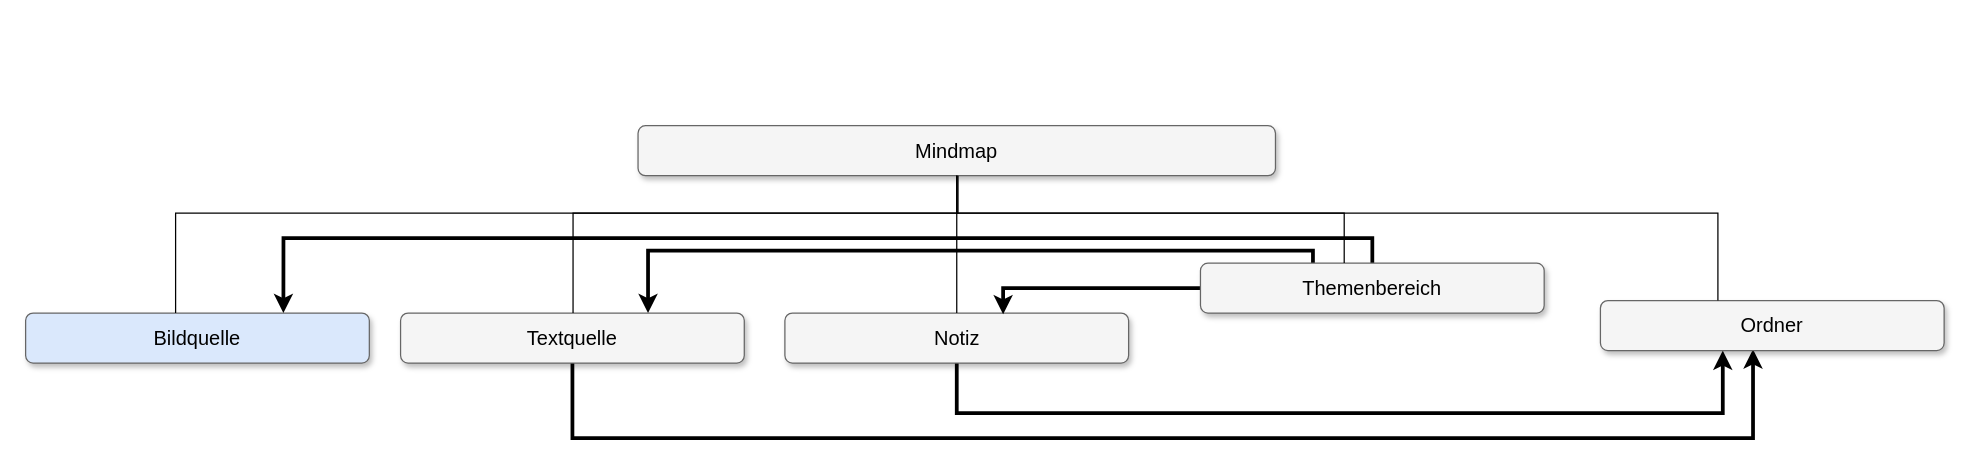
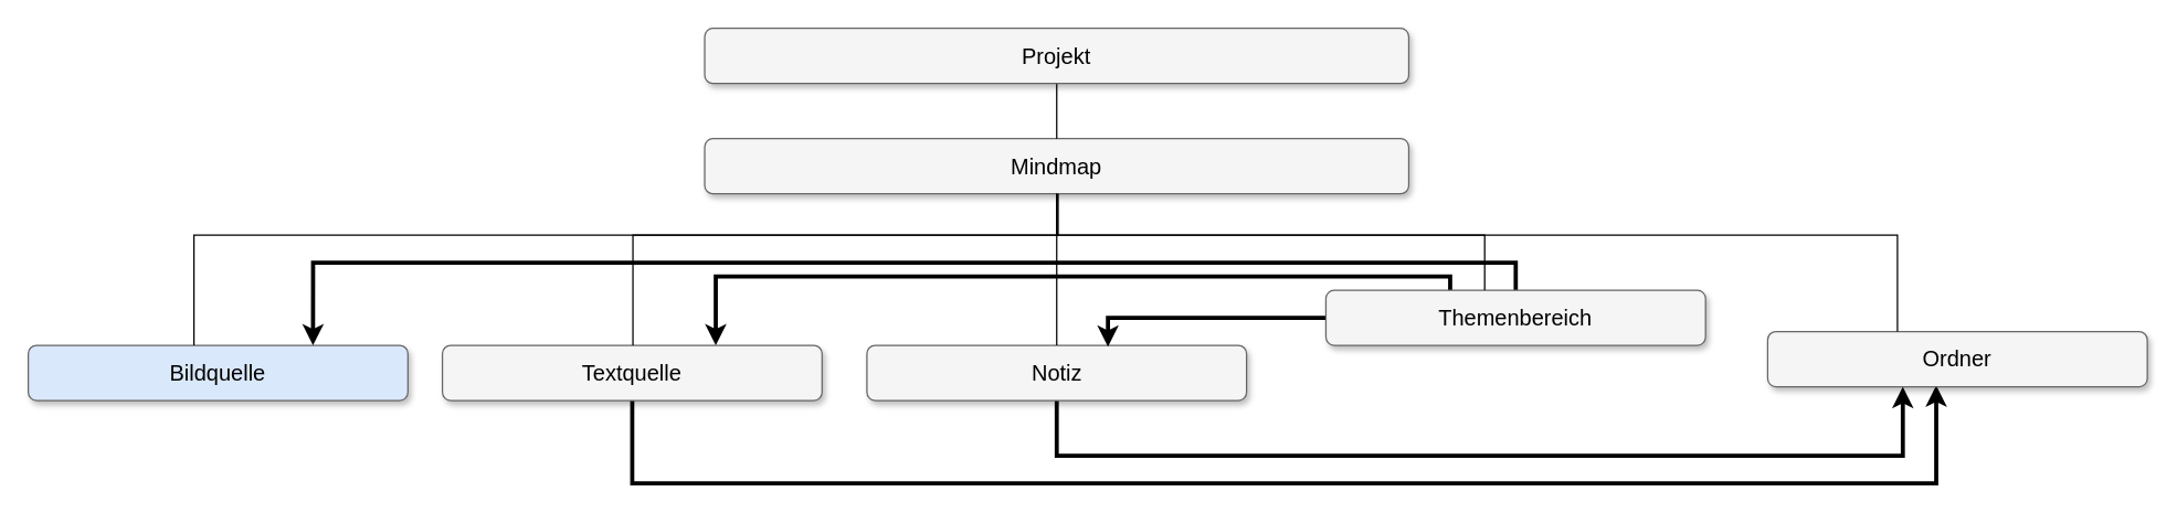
  <mxCell id="0" style=";html=1;" />
  <mxCell id="1" style=";html=1;" parent="0" />
  <mxCell id="2" value="Mindmap" style="whiteSpace=wrap;html=1;rounded=1;shadow=1;strokeWidth=1;fontSize=16;align=center;fillColor=#f5f5f5;strokeColor=#666666;" parent="1" vertex="1"><mxGeometry x="510" y="100" width="510" height="40" as="geometry" /></mxCell>
  <mxCell id="3" style="edgeStyle=orthogonalEdgeStyle;rounded=0;orthogonalLoop=1;jettySize=auto;html=1;entryX=0.444;entryY=0.975;entryDx=0;entryDy=0;entryPerimeter=0;endArrow=classic;endFill=1;strokeWidth=3;" edge="1" parent="1" source="4" target="12"><mxGeometry relative="1" as="geometry"><Array as="points"><mxPoint x="458" y="350" /><mxPoint x="1402" y="350" /></Array></mxGeometry></mxCell>
  <mxCell id="4" value="Textquelle" style="whiteSpace=wrap;html=1;rounded=1;shadow=1;strokeWidth=1;fontSize=16;align=center;fillColor=#f5f5f5;strokeColor=#666666;" parent="1" vertex="1"><mxGeometry x="320" y="250" width="275" height="40" as="geometry" /></mxCell>
  <mxCell id="5" style="edgeStyle=orthogonalEdgeStyle;rounded=0;orthogonalLoop=1;jettySize=auto;html=1;entryX=0.356;entryY=1;entryDx=0;entryDy=0;entryPerimeter=0;endArrow=classic;endFill=1;strokeWidth=3;" edge="1" parent="1" source="6" target="12"><mxGeometry relative="1" as="geometry"><Array as="points"><mxPoint x="765" y="330" /><mxPoint x="1378" y="330" /></Array></mxGeometry></mxCell>
  <mxCell id="6" value="Notiz" style="whiteSpace=wrap;html=1;rounded=1;shadow=1;strokeWidth=1;fontSize=16;align=center;fillColor=#f5f5f5;strokeColor=#666666;" parent="1" vertex="1"><mxGeometry x="627.5" y="250" width="275" height="40" as="geometry" /></mxCell>
  <mxCell id="7" value="Bildquelle" style="whiteSpace=wrap;html=1;rounded=1;shadow=1;strokeWidth=1;fontSize=16;align=center;fillColor=#dae8fc;strokeColor=#666666;" parent="1" vertex="1"><mxGeometry x="20" y="250" width="275" height="40" as="geometry" /></mxCell>
  <mxCell id="8" style="edgeStyle=orthogonalEdgeStyle;rounded=0;orthogonalLoop=1;jettySize=auto;html=1;entryX=0.75;entryY=0;entryDx=0;entryDy=0;endArrow=classic;endFill=1;strokeWidth=3;" edge="1" parent="1" source="11" target="7"><mxGeometry relative="1" as="geometry"><Array as="points"><mxPoint x="1098" y="190" /><mxPoint x="226" y="190" /></Array></mxGeometry></mxCell>
  <mxCell id="9" style="edgeStyle=orthogonalEdgeStyle;rounded=0;orthogonalLoop=1;jettySize=auto;html=1;entryX=0.72;entryY=0;entryDx=0;entryDy=0;endArrow=classic;endFill=1;strokeWidth=3;entryPerimeter=0;" edge="1" parent="1" source="11" target="4"><mxGeometry relative="1" as="geometry"><Array as="points"><mxPoint x="1050" y="200" /><mxPoint x="518" y="200" /></Array></mxGeometry></mxCell>
  <mxCell id="10" style="edgeStyle=orthogonalEdgeStyle;rounded=0;orthogonalLoop=1;jettySize=auto;html=1;entryX=0.635;entryY=0.025;entryDx=0;entryDy=0;endArrow=classic;endFill=1;strokeWidth=3;entryPerimeter=0;" edge="1" parent="1" source="11" target="6"><mxGeometry relative="1" as="geometry"><Array as="points"><mxPoint x="802" y="230" /></Array></mxGeometry></mxCell>
  <mxCell id="11" value="Themenbereich" style="whiteSpace=wrap;html=1;rounded=1;shadow=1;strokeWidth=1;fontSize=16;align=center;fillColor=#f5f5f5;strokeColor=#666666;" parent="1" vertex="1"><mxGeometry x="960" y="210" width="275" height="40" as="geometry" /></mxCell>
  <mxCell id="12" value="Ordner" style="whiteSpace=wrap;html=1;rounded=1;shadow=1;strokeWidth=1;fontSize=16;align=center;fillColor=#f5f5f5;strokeColor=#666666;" parent="1" vertex="1"><mxGeometry x="1280" y="240" width="275" height="40" as="geometry" /></mxCell>
  <mxCell id="13" style="edgeStyle=orthogonalEdgeStyle;html=1;startSize=6;endFill=0;endSize=6;strokeWidth=1;fontSize=16;rounded=0;endArrow=none;" parent="1" source="2" target="4" edge="1"><mxGeometry relative="1" as="geometry"><Array as="points"><mxPoint x="766" y="170" /><mxPoint x="458" y="170" /></Array></mxGeometry></mxCell>
  <mxCell id="14" style="edgeStyle=elbowEdgeStyle;html=1;startSize=6;endFill=0;endSize=6;strokeWidth=1;fontSize=16;rounded=0;endArrow=none;" parent="1" source="2" target="6" edge="1"><mxGeometry relative="1" as="geometry"><Array as="points"><mxPoint x="765" y="175" /></Array></mxGeometry></mxCell>
  <mxCell id="15" style="edgeStyle=orthogonalEdgeStyle;html=1;startSize=6;endFill=0;endSize=6;strokeWidth=1;fontSize=16;rounded=0;endArrow=none;exitX=0.5;exitY=1;" parent="1" source="2" target="7" edge="1"><mxGeometry relative="1" as="geometry"><Array as="points"><mxPoint x="765" y="170" /><mxPoint x="140" y="170" /></Array></mxGeometry></mxCell>
  <mxCell id="16" style="edgeStyle=orthogonalEdgeStyle;html=1;startSize=6;endFill=0;endSize=6;strokeWidth=1;fontSize=16;rounded=0;endArrow=none;" parent="1" source="2" target="11" edge="1"><mxGeometry relative="1" as="geometry"><Array as="points"><mxPoint x="765" y="170" /><mxPoint x="1075" y="170" /></Array></mxGeometry></mxCell>
  <mxCell id="17" style="edgeStyle=orthogonalEdgeStyle;html=1;startSize=6;endFill=0;endSize=6;strokeWidth=1;fontSize=16;rounded=0;endArrow=none;" parent="1" source="2" target="12" edge="1"><mxGeometry relative="1" as="geometry"><Array as="points"><mxPoint x="765" y="170" /><mxPoint x="1374" y="170" /></Array></mxGeometry></mxCell>
+ <mxCell id="18" style="edgeStyle=orthogonalEdgeStyle;rounded=0;orthogonalLoop=1;jettySize=auto;html=1;endArrow=none;endFill=0;" edge="1" parent="1" source="19" target="2"><mxGeometry relative="1" as="geometry" /></mxCell>
+ <mxCell id="19" value="Projekt" style="whiteSpace=wrap;html=1;rounded=1;shadow=1;strokeWidth=1;fontSize=16;align=center;fillColor=#f5f5f5;strokeColor=#666666;" vertex="1" parent="1"><mxGeometry x="510" y="20" width="510" height="40" as="geometry" /></mxCell>
